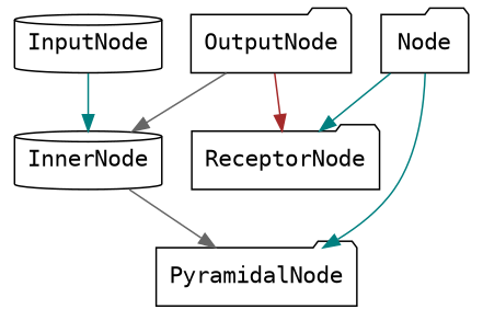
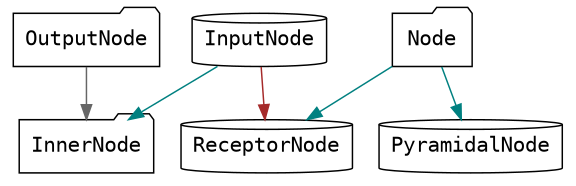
  digraph {
    fontname="DejaVu Sans Mono"
    node [fontname="DejaVu Sans Mono" shape=folder]
    edge [color=teal fontname="DejaVu Sans Mono"]
    InputNode [shape=cylinder]
-   InnerNode [shape=cylinder]
-   PyramidalNode
+   InnerNode
+   PyramidalNode [shape=cylinder]
    OutputNode
-   ReceptorNode
+   ReceptorNode [shape=cylinder]
    "Node"
    InputNode -> InnerNode
-   InnerNode -> PyramidalNode [color=gray40]
    OutputNode -> InnerNode [color=gray40]
-   OutputNode -> ReceptorNode [color=brown]
+   InputNode -> ReceptorNode [color=brown]
    "Node" -> PyramidalNode
    "Node" -> ReceptorNode
  }
